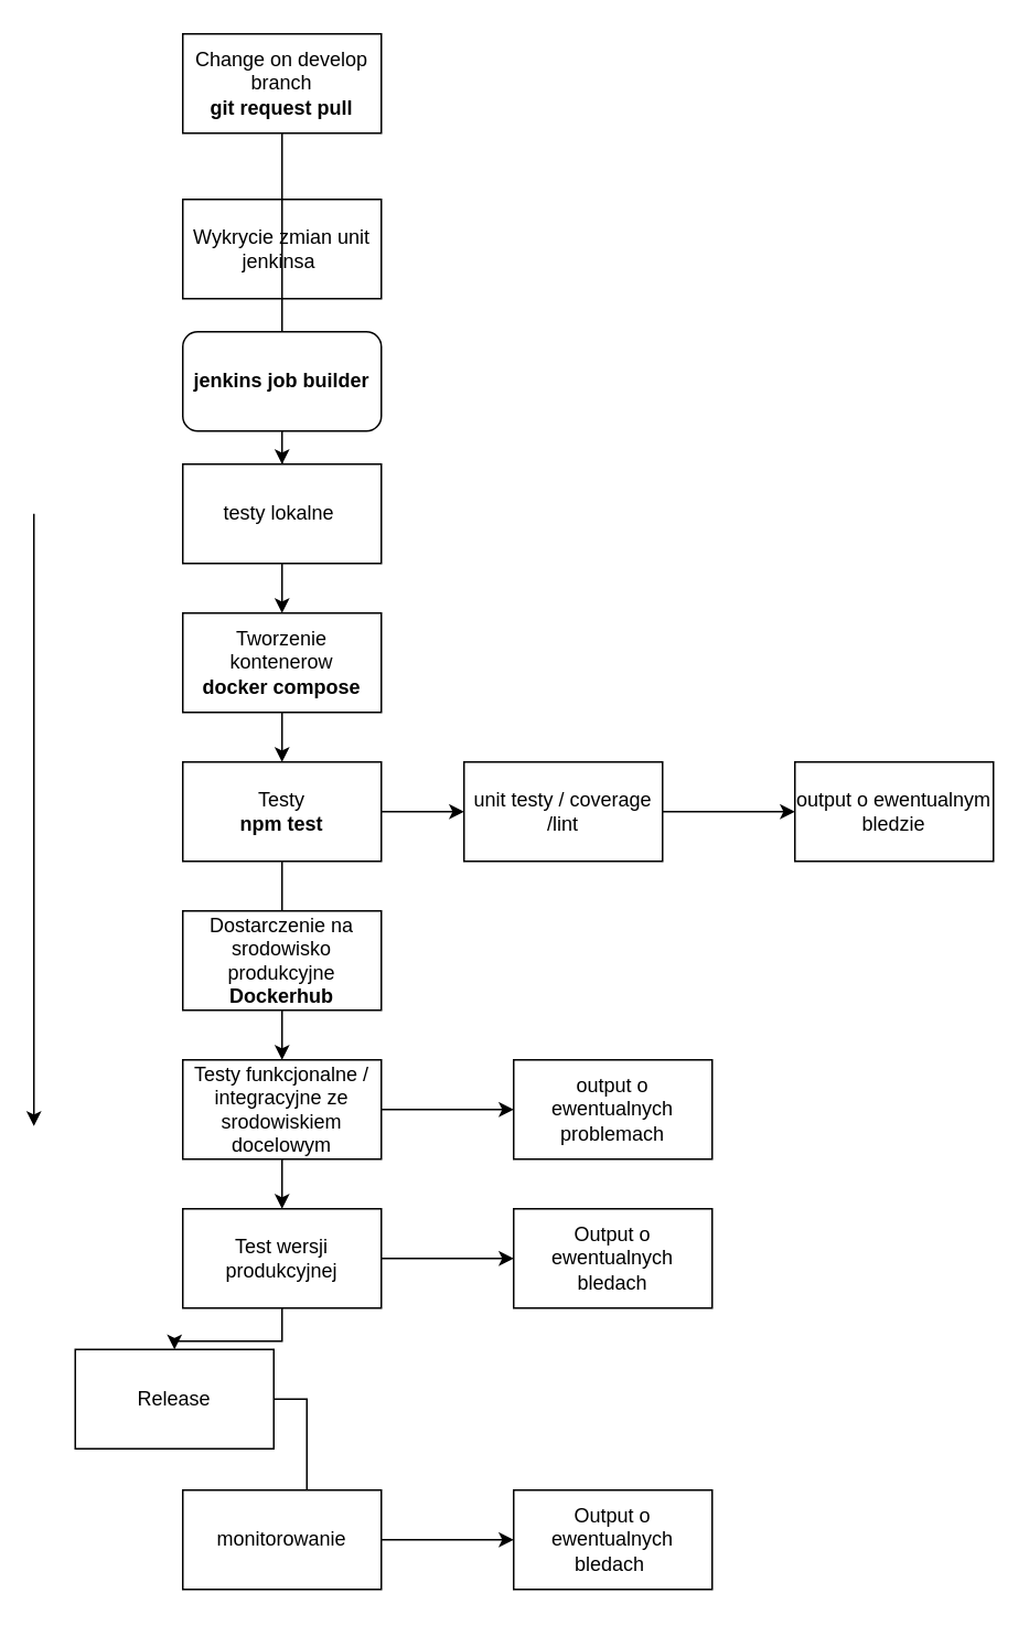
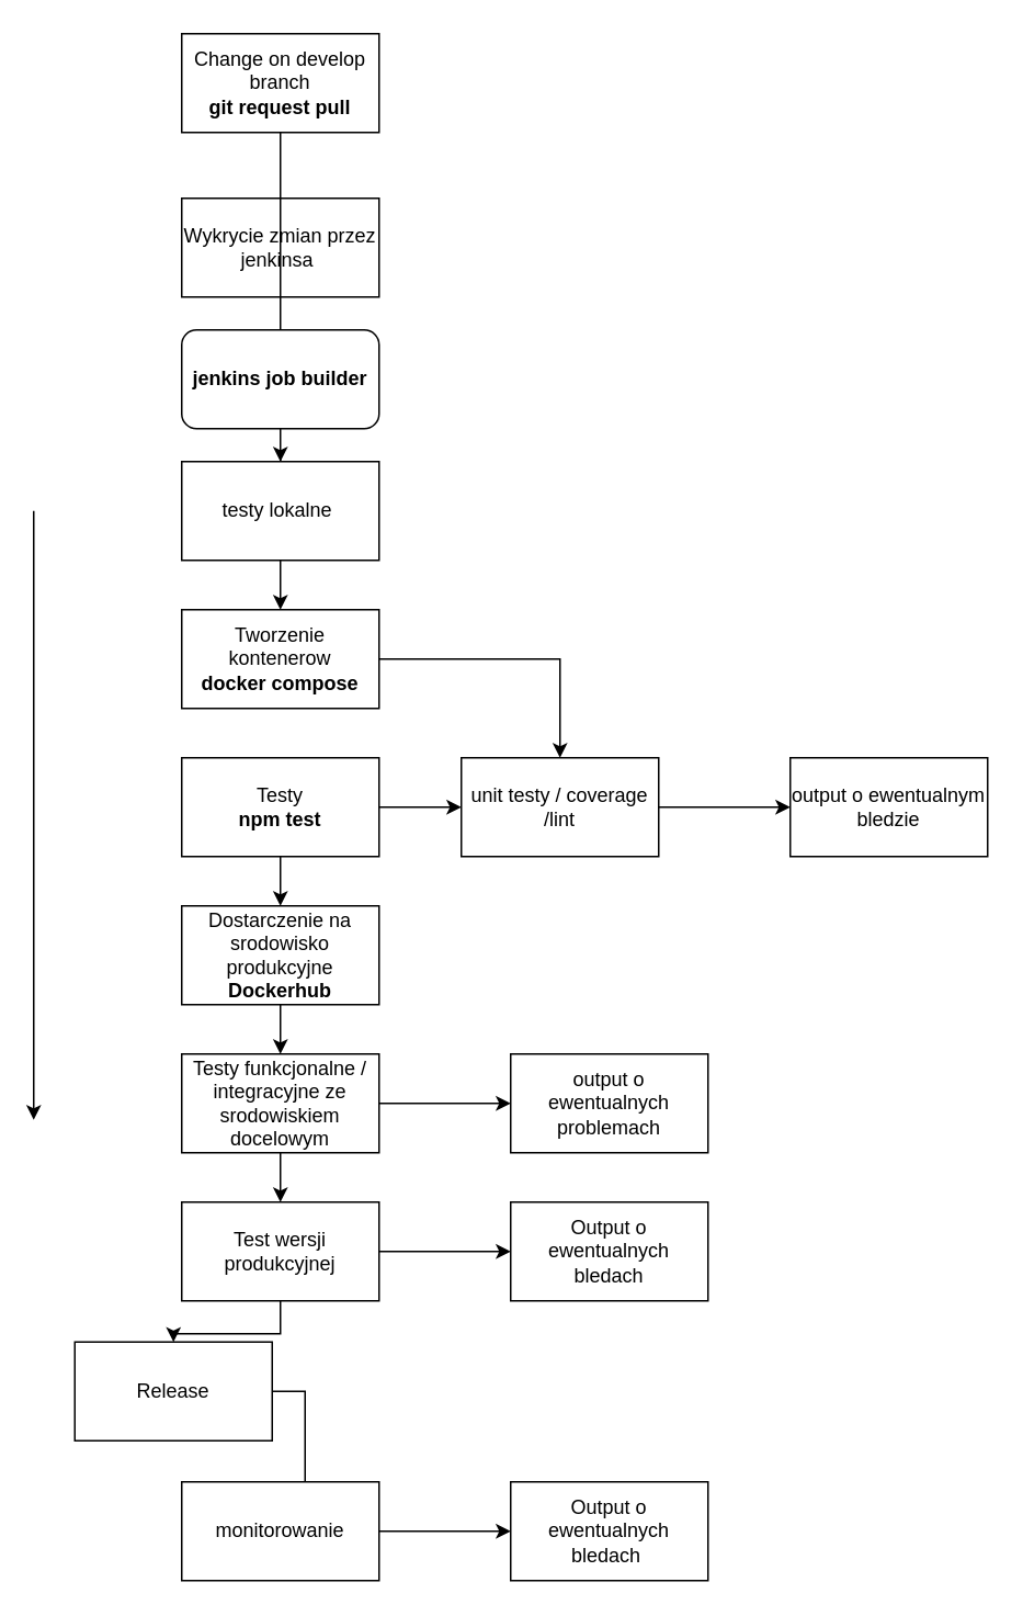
  <mxCell id="0" />
  <mxCell id="1" parent="0" />
  <mxCell id="2" value="" style="edgeStyle=orthogonalEdgeStyle;rounded=0;orthogonalLoop=1;jettySize=auto;html=1;startArrow=none;" parent="1" source="29" target="5" edge="1"><mxGeometry relative="1" as="geometry" /></mxCell>
  <mxCell id="3" value="Change on develop branch&lt;br&gt;&lt;b&gt;git request pull&lt;/b&gt;" style="rounded=0;whiteSpace=wrap;html=1;" parent="1" vertex="1"><mxGeometry x="110" y="20" width="120" height="60" as="geometry" /></mxCell>
  <mxCell id="4" value="" style="edgeStyle=orthogonalEdgeStyle;rounded=0;orthogonalLoop=1;jettySize=auto;html=1;" parent="1" source="5" target="7" edge="1"><mxGeometry relative="1" as="geometry" /></mxCell>
  <mxCell id="5" value="testy lokalne&amp;nbsp;" style="rounded=0;whiteSpace=wrap;html=1;" parent="1" vertex="1"><mxGeometry x="110" y="280" width="120" height="60" as="geometry" /></mxCell>
- <mxCell id="6" value="" style="edgeStyle=orthogonalEdgeStyle;rounded=0;orthogonalLoop=1;jettySize=auto;html=1;" parent="1" source="7" target="10" edge="1"><mxGeometry relative="1" as="geometry" /></mxCell>
+ <mxCell id="6" value="" style="edgeStyle=orthogonalEdgeStyle;rounded=0;orthogonalLoop=1;jettySize=auto;html=1;" parent="1" source="7" target="14" edge="1"><mxGeometry relative="1" as="geometry" /></mxCell>
  <mxCell id="7" value="Tworzenie kontenerow&lt;br&gt;&lt;b&gt;docker compose&lt;/b&gt;" style="rounded=0;whiteSpace=wrap;html=1;" parent="1" vertex="1"><mxGeometry x="110" y="370" width="120" height="60" as="geometry" /></mxCell>
- <mxCell id="8" value="" style="edgeStyle=orthogonalEdgeStyle;rounded=0;orthogonalLoop=1;jettySize=auto;html=1;endArrow=none;" parent="1" source="10" target="12" edge="1"><mxGeometry relative="1" as="geometry" /></mxCell>
+ <mxCell id="8" value="" style="edgeStyle=orthogonalEdgeStyle;rounded=0;orthogonalLoop=1;jettySize=auto;html=1;" parent="1" source="10" target="12" edge="1"><mxGeometry relative="1" as="geometry" /></mxCell>
  <mxCell id="9" value="" style="edgeStyle=orthogonalEdgeStyle;rounded=0;orthogonalLoop=1;jettySize=auto;html=1;" parent="1" source="10" target="14" edge="1"><mxGeometry relative="1" as="geometry" /></mxCell>
  <mxCell id="10" value="Testy&lt;br&gt;&lt;b&gt;npm test&lt;/b&gt;" style="rounded=0;whiteSpace=wrap;html=1;" parent="1" vertex="1"><mxGeometry x="110" y="460" width="120" height="60" as="geometry" /></mxCell>
  <mxCell id="11" value="" style="edgeStyle=orthogonalEdgeStyle;rounded=0;orthogonalLoop=1;jettySize=auto;html=1;" parent="1" source="12" target="17" edge="1"><mxGeometry relative="1" as="geometry" /></mxCell>
  <mxCell id="12" value="Dostarczenie na srodowisko produkcyjne&lt;br&gt;&lt;b&gt;Dockerhub&lt;/b&gt;" style="rounded=0;whiteSpace=wrap;html=1;" parent="1" vertex="1"><mxGeometry x="110" y="550" width="120" height="60" as="geometry" /></mxCell>
  <mxCell id="13" value="" style="edgeStyle=orthogonalEdgeStyle;rounded=0;orthogonalLoop=1;jettySize=auto;html=1;" parent="1" source="14" target="23" edge="1"><mxGeometry relative="1" as="geometry" /></mxCell>
  <mxCell id="14" value="unit testy / coverage /lint" style="rounded=0;whiteSpace=wrap;html=1;" parent="1" vertex="1"><mxGeometry x="280" y="460" width="120" height="60" as="geometry" /></mxCell>
  <mxCell id="15" value="" style="edgeStyle=orthogonalEdgeStyle;rounded=0;orthogonalLoop=1;jettySize=auto;html=1;" parent="1" source="17" target="20" edge="1"><mxGeometry relative="1" as="geometry" /></mxCell>
  <mxCell id="16" value="" style="edgeStyle=orthogonalEdgeStyle;rounded=0;orthogonalLoop=1;jettySize=auto;html=1;" parent="1" source="17" target="24" edge="1"><mxGeometry relative="1" as="geometry" /></mxCell>
  <mxCell id="17" value="Testy funkcjonalne /&lt;br&gt;integracyjne ze srodowiskiem docelowym" style="rounded=0;whiteSpace=wrap;html=1;" parent="1" vertex="1"><mxGeometry x="110" y="640" width="120" height="60" as="geometry" /></mxCell>
  <mxCell id="18" value="" style="edgeStyle=orthogonalEdgeStyle;rounded=0;orthogonalLoop=1;jettySize=auto;html=1;" parent="1" source="20" target="22" edge="1"><mxGeometry relative="1" as="geometry" /></mxCell>
  <mxCell id="19" value="" style="edgeStyle=orthogonalEdgeStyle;rounded=0;orthogonalLoop=1;jettySize=auto;html=1;" edge="1" parent="1" source="20" target="32"><mxGeometry relative="1" as="geometry" /></mxCell>
  <mxCell id="20" value="Test wersji produkcyjnej" style="rounded=0;whiteSpace=wrap;html=1;" parent="1" vertex="1"><mxGeometry x="110" y="730" width="120" height="60" as="geometry" /></mxCell>
  <mxCell id="21" value="" style="edgeStyle=orthogonalEdgeStyle;rounded=0;orthogonalLoop=1;jettySize=auto;html=1;" parent="1" source="22" edge="1"><mxGeometry relative="1" as="geometry"><mxPoint x="170" y="930" as="targetPoint" /></mxGeometry></mxCell>
  <mxCell id="22" value="Release" style="rounded=0;whiteSpace=wrap;html=1;" parent="1" vertex="1"><mxGeometry x="45" y="815" width="120" height="60" as="geometry" /></mxCell>
  <mxCell id="23" value="output o ewentualnym bledzie" style="whiteSpace=wrap;html=1;rounded=0;" parent="1" vertex="1"><mxGeometry x="480" y="460" width="120" height="60" as="geometry" /></mxCell>
  <mxCell id="24" value="output o ewentualnych problemach" style="whiteSpace=wrap;html=1;rounded=0;" parent="1" vertex="1"><mxGeometry x="310" y="640" width="120" height="60" as="geometry" /></mxCell>
  <mxCell id="25" value="" style="endArrow=classic;html=1;" parent="1" edge="1"><mxGeometry width="50" height="50" relative="1" as="geometry"><mxPoint x="20" y="310" as="sourcePoint" /><mxPoint x="20" y="680" as="targetPoint" /></mxGeometry></mxCell>
- <mxCell id="26" value="Wykrycie zmian unit jenkinsa&amp;nbsp;" style="rounded=0;whiteSpace=wrap;html=1;" parent="1" vertex="1"><mxGeometry x="110" y="120" width="120" height="60" as="geometry" /></mxCell>
+ <mxCell id="26" value="Wykrycie zmian przez jenkinsa&amp;nbsp;" style="rounded=0;whiteSpace=wrap;html=1;" parent="1" vertex="1"><mxGeometry x="110" y="120" width="120" height="60" as="geometry" /></mxCell>
  <mxCell id="27" value="" style="edgeStyle=orthogonalEdgeStyle;rounded=0;orthogonalLoop=1;jettySize=auto;html=1;" edge="1" parent="1" source="28" target="31"><mxGeometry relative="1" as="geometry" /></mxCell>
  <mxCell id="28" value="monitorowanie" style="rounded=0;whiteSpace=wrap;html=1;" parent="1" vertex="1"><mxGeometry x="110" y="900" width="120" height="60" as="geometry" /></mxCell>
  <mxCell id="29" value="&lt;b&gt;jenkins job builder&lt;/b&gt;" style="whiteSpace=wrap;html=1;rounded=1;" parent="1" vertex="1"><mxGeometry x="110" y="200" width="120" height="60" as="geometry" /></mxCell>
  <mxCell id="30" value="" style="edgeStyle=orthogonalEdgeStyle;rounded=0;orthogonalLoop=1;jettySize=auto;html=1;endArrow=none;" parent="1" source="3" target="29" edge="1"><mxGeometry relative="1" as="geometry"><mxPoint x="170" as="sourcePoint" y="80" /><mxPoint x="170" y="280" as="targetPoint" /></mxGeometry></mxCell>
  <mxCell id="31" value="Output o ewentualnych bledach&amp;nbsp;" style="rounded=0;whiteSpace=wrap;html=1;" vertex="1" parent="1"><mxGeometry x="310" y="900" width="120" height="60" as="geometry" /></mxCell>
  <mxCell id="32" value="Output o ewentualnych bledach" style="rounded=0;whiteSpace=wrap;html=1;" vertex="1" parent="1"><mxGeometry x="310" y="730" width="120" height="60" as="geometry" /></mxCell>
